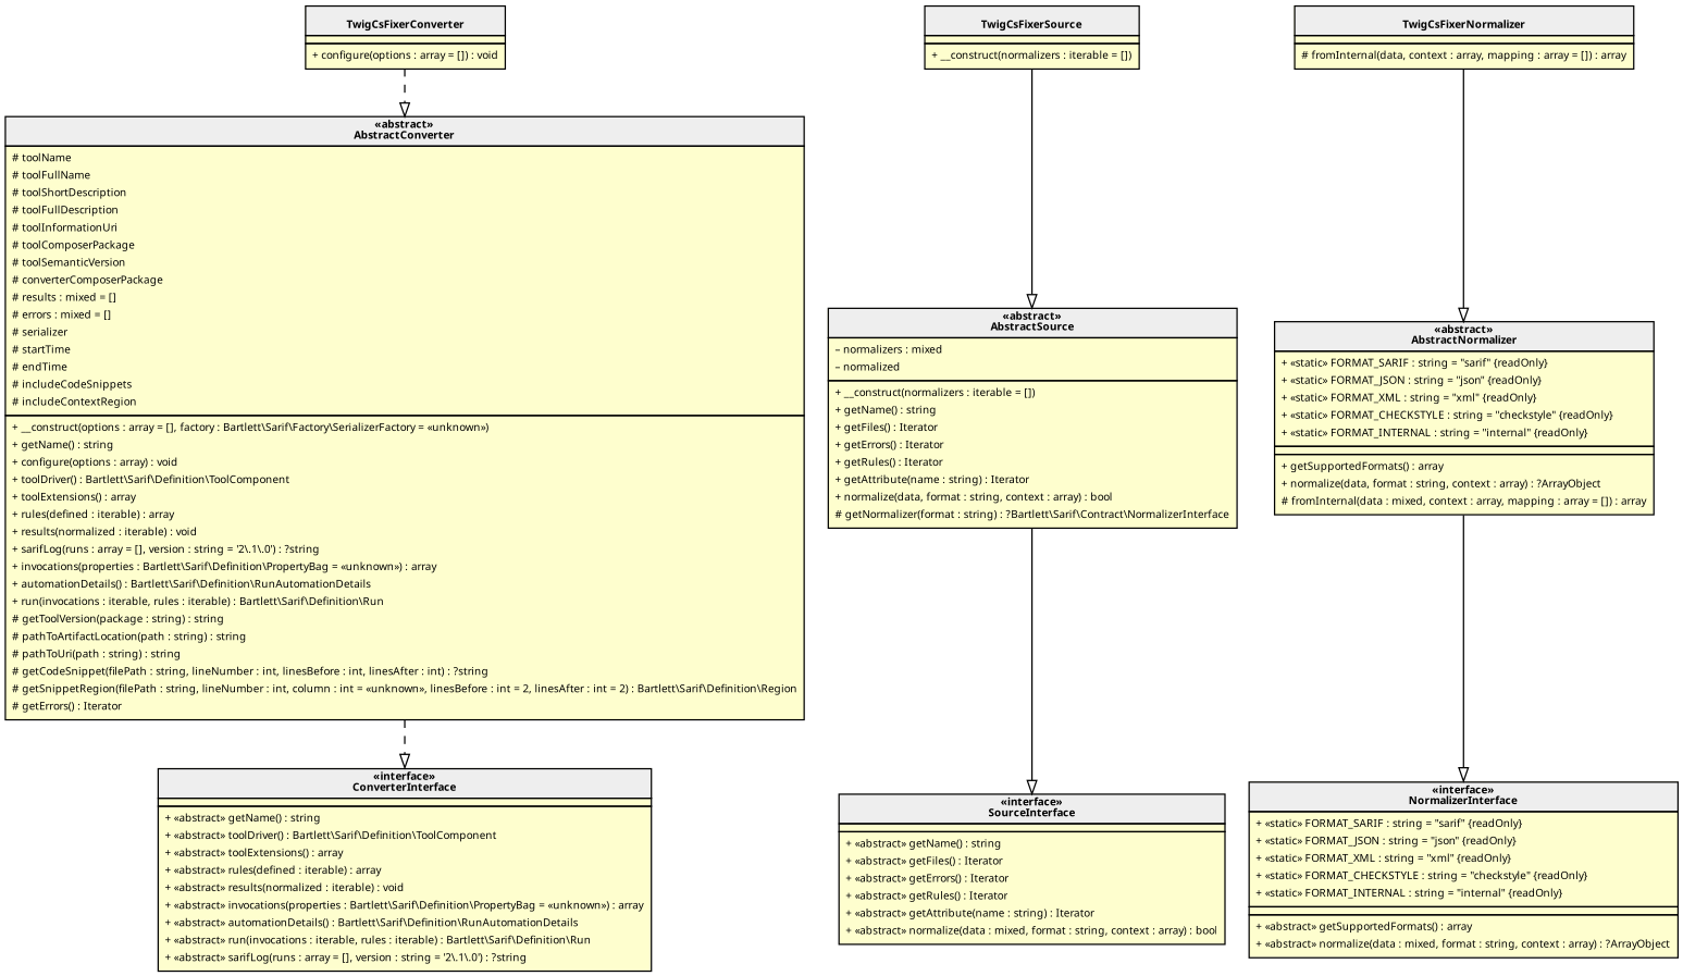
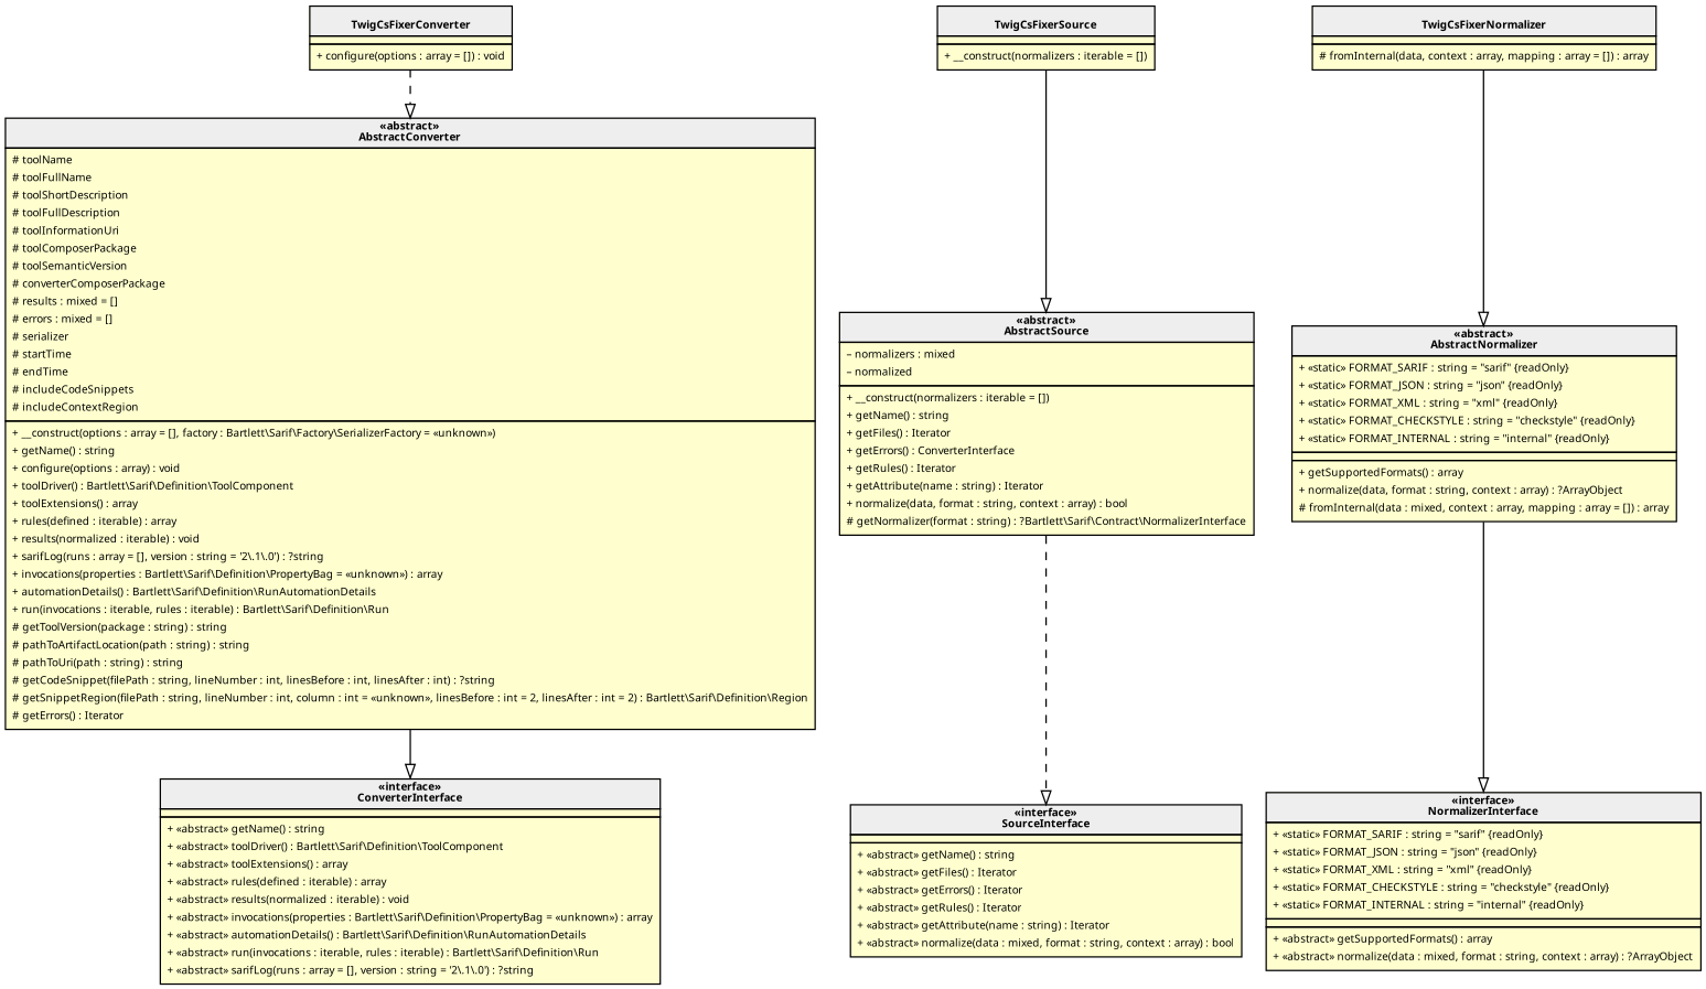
  digraph {
    rankdir=TB
    node [fillcolor="#FEFECE" fontname=Verdana fontsize=8 margin=0 shape=none style=filled]
    edge [arrowhead=empty fontname=Verdana fontsize=8 style=dashed]
    n1 [label=< <table cellspacing="0" border="0" cellborder="1">     <tr><td bgcolor="#eeeeee"><b><br/>TwigCsFixerConverter</b></td></tr>     <tr><td></td></tr>     <tr><td><table border="0" cellspacing="0" cellpadding="2">     <tr><td align="left">+ configure(options : array = []) : void</td></tr> </table></td></tr> </table>>]
    n2 [label=< <table cellspacing="0" border="0" cellborder="1">     <tr><td bgcolor="#eeeeee"><b>«abstract»<br/>AbstractConverter</b></td></tr>     <tr><td><table border="0" cellspacing="0" cellpadding="2">     <tr><td align="left"># toolName</td></tr>     <tr><td align="left"># toolFullName</td></tr>     <tr><td align="left"># toolShortDescription</td></tr>     <tr><td align="left"># toolFullDescription</td></tr>     <tr><td align="left"># toolInformationUri</td></tr>     <tr><td align="left"># toolComposerPackage</td></tr>     <tr><td align="left"># toolSemanticVersion</td></tr>     <tr><td align="left"># converterComposerPackage</td></tr>     <tr><td align="left"># results : mixed = []</td></tr>     <tr><td align="left"># errors : mixed = []</td></tr>     <tr><td align="left"># serializer</td></tr>     <tr><td align="left"># startTime</td></tr>     <tr><td align="left"># endTime</td></tr>     <tr><td align="left"># includeCodeSnippets</td></tr>     <tr><td align="left"># includeContextRegion</td></tr> </table></td></tr>     <tr><td><table border="0" cellspacing="0" cellpadding="2">     <tr><td align="left">+ __construct(options : array = [], factory : Bartlett\\Sarif\\Factory\\SerializerFactory = «unknown»)</td></tr>     <tr><td align="left">+ getName() : string</td></tr>     <tr><td align="left">+ configure(options : array) : void</td></tr>     <tr><td align="left">+ toolDriver() : Bartlett\\Sarif\\Definition\\ToolComponent</td></tr>     <tr><td align="left">+ toolExtensions() : array</td></tr>     <tr><td align="left">+ rules(defined : iterable) : array</td></tr>     <tr><td align="left">+ results(normalized : iterable) : void</td></tr>     <tr><td align="left">+ sarifLog(runs : array = [], version : string = '2\.1\.0') : ?string</td></tr>     <tr><td align="left">+ invocations(properties : Bartlett\\Sarif\\Definition\\PropertyBag = «unknown») : array</td></tr>     <tr><td align="left">+ automationDetails() : Bartlett\\Sarif\\Definition\\RunAutomationDetails</td></tr>     <tr><td align="left">+ run(invocations : iterable, rules : iterable) : Bartlett\\Sarif\\Definition\\Run</td></tr>     <tr><td align="left"># getToolVersion(package : string) : string</td></tr>     <tr><td align="left"># pathToArtifactLocation(path : string) : string</td></tr>     <tr><td align="left"># pathToUri(path : string) : string</td></tr>     <tr><td align="left"># getCodeSnippet(filePath : string, lineNumber : int, linesBefore : int, linesAfter : int) : ?string</td></tr>     <tr><td align="left"># getSnippetRegion(filePath : string, lineNumber : int, column : int = «unknown», linesBefore : int = 2, linesAfter : int = 2) : Bartlett\\Sarif\\Definition\\Region</td></tr>     <tr><td align="left"># getErrors() : Iterator</td></tr> </table></td></tr> </table>>]
    n3 [label=< <table cellspacing="0" border="0" cellborder="1">     <tr><td bgcolor="#eeeeee"><b>«interface»<br/>ConverterInterface</b></td></tr>     <tr><td></td></tr>     <tr><td><table border="0" cellspacing="0" cellpadding="2">     <tr><td align="left">+ «abstract» getName() : string</td></tr>     <tr><td align="left">+ «abstract» toolDriver() : Bartlett\\Sarif\\Definition\\ToolComponent</td></tr>     <tr><td align="left">+ «abstract» toolExtensions() : array</td></tr>     <tr><td align="left">+ «abstract» rules(defined : iterable) : array</td></tr>     <tr><td align="left">+ «abstract» results(normalized : iterable) : void</td></tr>     <tr><td align="left">+ «abstract» invocations(properties : Bartlett\\Sarif\\Definition\\PropertyBag = «unknown») : array</td></tr>     <tr><td align="left">+ «abstract» automationDetails() : Bartlett\\Sarif\\Definition\\RunAutomationDetails</td></tr>     <tr><td align="left">+ «abstract» run(invocations : iterable, rules : iterable) : Bartlett\\Sarif\\Definition\\Run</td></tr>     <tr><td align="left">+ «abstract» sarifLog(runs : array = [], version : string = '2\.1\.0') : ?string</td></tr> </table></td></tr> </table>>]
    n4 [label=< <table cellspacing="0" border="0" cellborder="1">     <tr><td bgcolor="#eeeeee"><b>«interface»<br/>SourceInterface</b></td></tr>     <tr><td></td></tr>     <tr><td><table border="0" cellspacing="0" cellpadding="2">     <tr><td align="left">+ «abstract» getName() : string</td></tr>     <tr><td align="left">+ «abstract» getFiles() : Iterator</td></tr>     <tr><td align="left">+ «abstract» getErrors() : Iterator</td></tr>     <tr><td align="left">+ «abstract» getRules() : Iterator</td></tr>     <tr><td align="left">+ «abstract» getAttribute(name : string) : Iterator</td></tr>     <tr><td align="left">+ «abstract» normalize(data : mixed, format : string, context : array) : bool</td></tr> </table></td></tr> </table>>]
    n5 [label=< <table cellspacing="0" border="0" cellborder="1">     <tr><td bgcolor="#eeeeee"><b>«interface»<br/>NormalizerInterface</b></td></tr>     <tr><td><table border="0" cellspacing="0" cellpadding="2">     <tr><td align="left">+ «static» FORMAT_SARIF : string = "sarif" {readOnly}</td></tr>     <tr><td align="left">+ «static» FORMAT_JSON : string = "json" {readOnly}</td></tr>     <tr><td align="left">+ «static» FORMAT_XML : string = "xml" {readOnly}</td></tr>     <tr><td align="left">+ «static» FORMAT_CHECKSTYLE : string = "checkstyle" {readOnly}</td></tr>     <tr><td align="left">+ «static» FORMAT_INTERNAL : string = "internal" {readOnly}</td></tr> </table></td></tr>     <tr><td></td></tr>     <tr><td><table border="0" cellspacing="0" cellpadding="2">     <tr><td align="left">+ «abstract» getSupportedFormats() : array</td></tr>     <tr><td align="left">+ «abstract» normalize(data : mixed, format : string, context : array) : ?ArrayObject</td></tr> </table></td></tr> </table>>]
    n6 [label=< <table cellspacing="0" border="0" cellborder="1">     <tr><td bgcolor="#eeeeee"><b><br/>TwigCsFixerSource</b></td></tr>     <tr><td></td></tr>     <tr><td><table border="0" cellspacing="0" cellpadding="2">     <tr><td align="left">+ __construct(normalizers : iterable = [])</td></tr> </table></td></tr> </table>>]
-   "Bartlett\\Sarif\\Converter\\Source\\AbstractSource" [label=< <table cellspacing="0" border="0" cellborder="1">     <tr><td bgcolor="#eeeeee"><b>«abstract»<br/>AbstractSource</b></td></tr>     <tr><td><table border="0" cellspacing="0" cellpadding="2">     <tr><td align="left">– normalizers : mixed</td></tr>     <tr><td align="left">– normalized</td></tr> </table></td></tr>     <tr><td><table border="0" cellspacing="0" cellpadding="2">     <tr><td align="left">+ __construct(normalizers : iterable = [])</td></tr>     <tr><td align="left">+ getName() : string</td></tr>     <tr><td align="left">+ getFiles() : Iterator</td></tr>     <tr><td align="left">+ getErrors() : Iterator</td></tr>     <tr><td align="left">+ getRules() : Iterator</td></tr>     <tr><td align="left">+ getAttribute(name : string) : Iterator</td></tr>     <tr><td align="left">+ normalize(data, format : string, context : array) : bool</td></tr>     <tr><td align="left"># getNormalizer(format : string) : ?Bartlett\\Sarif\\Contract\\NormalizerInterface</td></tr> </table></td></tr> </table>>]
+   "Bartlett\\Sarif\\Converter\\Source\\AbstractSource" [label=< <table cellspacing="0" border="0" cellborder="1">     <tr><td bgcolor="#eeeeee"><b>«abstract»<br/>AbstractSource</b></td></tr>     <tr><td><table border="0" cellspacing="0" cellpadding="2">     <tr><td align="left">– normalizers : mixed</td></tr>     <tr><td align="left">– normalized</td></tr> </table></td></tr>     <tr><td><table border="0" cellspacing="0" cellpadding="2">     <tr><td align="left">+ __construct(normalizers : iterable = [])</td></tr>     <tr><td align="left">+ getName() : string</td></tr>     <tr><td align="left">+ getFiles() : Iterator</td></tr>     <tr><td align="left">+ getErrors() : ConverterInterface</td></tr>     <tr><td align="left">+ getRules() : Iterator</td></tr>     <tr><td align="left">+ getAttribute(name : string) : Iterator</td></tr>     <tr><td align="left">+ normalize(data, format : string, context : array) : bool</td></tr>     <tr><td align="left"># getNormalizer(format : string) : ?Bartlett\\Sarif\\Contract\\NormalizerInterface</td></tr> </table></td></tr> </table>>]
    n8 [label=< <table cellspacing="0" border="0" cellborder="1">     <tr><td bgcolor="#eeeeee"><b><br/>TwigCsFixerNormalizer</b></td></tr>     <tr><td></td></tr>     <tr><td><table border="0" cellspacing="0" cellpadding="2">     <tr><td align="left"># fromInternal(data, context : array, mapping : array = []) : array</td></tr> </table></td></tr> </table>>]
    n9 [label=< <table cellspacing="0" border="0" cellborder="1">     <tr><td bgcolor="#eeeeee"><b>«abstract»<br/>AbstractNormalizer</b></td></tr>     <tr><td><table border="0" cellspacing="0" cellpadding="2">     <tr><td align="left">+ «static» FORMAT_SARIF : string = "sarif" {readOnly}</td></tr>     <tr><td align="left">+ «static» FORMAT_JSON : string = "json" {readOnly}</td></tr>     <tr><td align="left">+ «static» FORMAT_XML : string = "xml" {readOnly}</td></tr>     <tr><td align="left">+ «static» FORMAT_CHECKSTYLE : string = "checkstyle" {readOnly}</td></tr>     <tr><td align="left">+ «static» FORMAT_INTERNAL : string = "internal" {readOnly}</td></tr> </table></td></tr>     <tr><td></td></tr>     <tr><td><table border="0" cellspacing="0" cellpadding="2">     <tr><td align="left">+ getSupportedFormats() : array</td></tr>     <tr><td align="left">+ normalize(data, format : string, context : array) : ?ArrayObject</td></tr>     <tr><td align="left"># fromInternal(data : mixed, context : array, mapping : array = []) : array</td></tr> </table></td></tr> </table>>]
    subgraph sub_1 {
      bgcolor=BurlyWood
      label="Bartlett\\Sarif\\Converter"
      n1
      n2
    }
    subgraph sub_2 {
      bgcolor=LightSkyBlue
      label="Bartlett\\Sarif\\Contract"
      n3
      n4
      n5
    }
    subgraph sub_3 {
      bgcolor=Bisque
      label="Bartlett\\Sarif\\Converter\\Source"
      n6
      "Bartlett\\Sarif\\Converter\\Source\\AbstractSource"
    }
    subgraph sub_4 {
      bgcolor=Bisque
      label="Bartlett\\Sarif\\Converter\\Normalizer"
      n8
      n9
    }
    n1 -> n2
-   n2 -> n3
+   n2 -> n3 [style=filled]
    n6 -> "Bartlett\\Sarif\\Converter\\Source\\AbstractSource" [style=filled]
-   "Bartlett\\Sarif\\Converter\\Source\\AbstractSource" -> n4 [style=filled]
+   "Bartlett\\Sarif\\Converter\\Source\\AbstractSource" -> n4
    n8 -> n9 [style=filled]
    n9 -> n5 [style=filled]
  }
